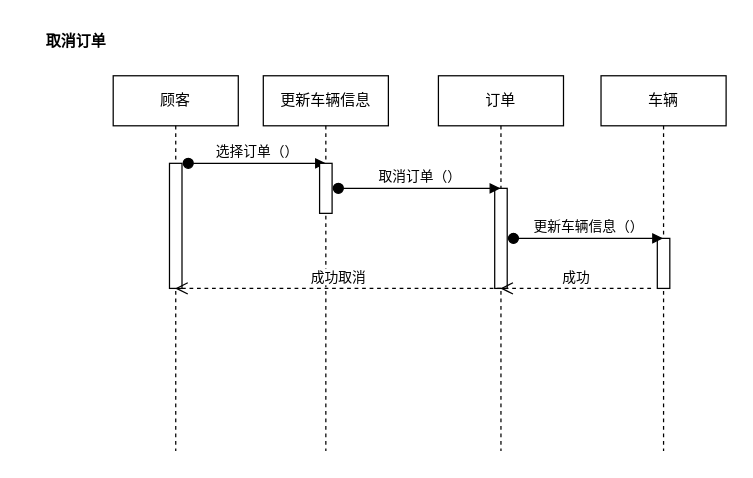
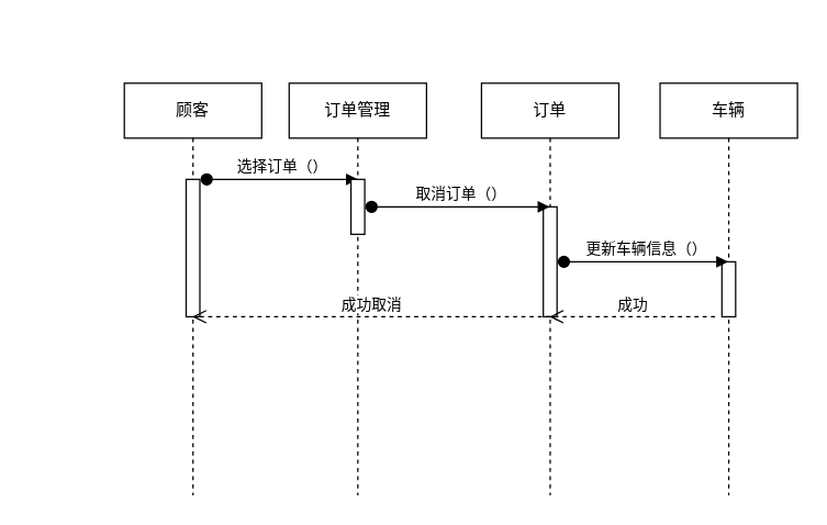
  <mxCell id="0" />
  <mxCell id="1" parent="0" />
  <mxCell id="2" value="顾客" style="shape=umlLifeline;perimeter=lifelinePerimeter;whiteSpace=wrap;html=1;container=1;dropTarget=0;collapsible=0;recursiveResize=0;outlineConnect=0;portConstraint=eastwest;newEdgeStyle={&quot;curved&quot;:0,&quot;rounded&quot;:0};" vertex="1" parent="1"><mxGeometry x="90" y="60" width="100" height="300" as="geometry" /></mxCell>
  <mxCell id="3" value="" style="html=1;points=[[0,0,0,0,5],[0,1,0,0,-5],[1,0,0,0,5],[1,1,0,0,-5]];perimeter=orthogonalPerimeter;outlineConnect=0;targetShapes=umlLifeline;portConstraint=eastwest;newEdgeStyle={&quot;curved&quot;:0,&quot;rounded&quot;:0};" vertex="1" parent="2"><mxGeometry x="45" y="70" width="10" height="100" as="geometry" /></mxCell>
  <mxCell id="4" value="选择订单（）" style="html=1;verticalAlign=bottom;startArrow=oval;startFill=1;endArrow=block;startSize=8;curved=0;rounded=0;" edge="1" parent="1"><mxGeometry width="60" relative="1" as="geometry"><mxPoint x="150" y="130" as="sourcePoint" /><mxPoint x="260" y="130" as="targetPoint" /></mxGeometry></mxCell>
- <mxCell id="5" value="更新车辆信息" style="shape=umlLifeline;perimeter=lifelinePerimeter;whiteSpace=wrap;html=1;container=1;dropTarget=0;collapsible=0;recursiveResize=0;outlineConnect=0;portConstraint=eastwest;newEdgeStyle={&quot;curved&quot;:0,&quot;rounded&quot;:0};" vertex="1" parent="1"><mxGeometry x="210" y="60" width="100" height="300" as="geometry" /></mxCell>
+ <mxCell id="5" value="订单管理" style="shape=umlLifeline;perimeter=lifelinePerimeter;whiteSpace=wrap;html=1;container=1;dropTarget=0;collapsible=0;recursiveResize=0;outlineConnect=0;portConstraint=eastwest;newEdgeStyle={&quot;curved&quot;:0,&quot;rounded&quot;:0};" vertex="1" parent="1"><mxGeometry x="210" y="60" width="100" height="300" as="geometry" /></mxCell>
  <mxCell id="6" value="" style="html=1;points=[[0,0,0,0,5],[0,1,0,0,-5],[1,0,0,0,5],[1,1,0,0,-5]];perimeter=orthogonalPerimeter;outlineConnect=0;targetShapes=umlLifeline;portConstraint=eastwest;newEdgeStyle={&quot;curved&quot;:0,&quot;rounded&quot;:0};" vertex="1" parent="5"><mxGeometry x="45" y="70" width="10" height="40" as="geometry" /></mxCell>
  <mxCell id="7" value="订单" style="shape=umlLifeline;perimeter=lifelinePerimeter;whiteSpace=wrap;html=1;container=1;dropTarget=0;collapsible=0;recursiveResize=0;outlineConnect=0;portConstraint=eastwest;newEdgeStyle={&quot;curved&quot;:0,&quot;rounded&quot;:0};" vertex="1" parent="1"><mxGeometry x="350" y="60" width="100" height="300" as="geometry" /></mxCell>
  <mxCell id="8" value="" style="html=1;points=[[0,0,0,0,5],[0,1,0,0,-5],[1,0,0,0,5],[1,1,0,0,-5]];perimeter=orthogonalPerimeter;outlineConnect=0;targetShapes=umlLifeline;portConstraint=eastwest;newEdgeStyle={&quot;curved&quot;:0,&quot;rounded&quot;:0};" vertex="1" parent="7"><mxGeometry x="45" y="90" width="10" height="80" as="geometry" /></mxCell>
  <mxCell id="9" value="取消订单（）" style="html=1;verticalAlign=bottom;startArrow=oval;startFill=1;endArrow=block;startSize=8;curved=0;rounded=0;" edge="1" parent="1" target="7"><mxGeometry width="60" relative="1" as="geometry"><mxPoint x="270" y="150" as="sourcePoint" /><mxPoint x="330" y="150" as="targetPoint" /></mxGeometry></mxCell>
  <mxCell id="10" value="车辆" style="shape=umlLifeline;perimeter=lifelinePerimeter;whiteSpace=wrap;html=1;container=1;dropTarget=0;collapsible=0;recursiveResize=0;outlineConnect=0;portConstraint=eastwest;newEdgeStyle={&quot;curved&quot;:0,&quot;rounded&quot;:0};" vertex="1" parent="1"><mxGeometry x="480" y="60" width="100" height="300" as="geometry" /></mxCell>
  <mxCell id="11" value="" style="html=1;points=[[0,0,0,0,5],[0,1,0,0,-5],[1,0,0,0,5],[1,1,0,0,-5]];perimeter=orthogonalPerimeter;outlineConnect=0;targetShapes=umlLifeline;portConstraint=eastwest;newEdgeStyle={&quot;curved&quot;:0,&quot;rounded&quot;:0};" vertex="1" parent="10"><mxGeometry x="45" y="130" width="10" height="40" as="geometry" /></mxCell>
  <mxCell id="12" value="更新车辆信息（）" style="html=1;verticalAlign=bottom;startArrow=oval;startFill=1;endArrow=block;startSize=8;curved=0;rounded=0;" edge="1" parent="1" target="10"><mxGeometry width="60" relative="1" as="geometry"><mxPoint x="410" y="190" as="sourcePoint" /><mxPoint x="470" y="190" as="targetPoint" /></mxGeometry></mxCell>
  <mxCell id="13" value="成功" style="html=1;verticalAlign=bottom;endArrow=open;dashed=1;endSize=8;curved=0;rounded=0;" edge="1" parent="1" target="7"><mxGeometry relative="1" as="geometry"><mxPoint x="520" y="230" as="sourcePoint" /><mxPoint x="440" y="230" as="targetPoint" /></mxGeometry></mxCell>
  <mxCell id="14" value="成功取消" style="html=1;verticalAlign=bottom;endArrow=open;dashed=1;endSize=8;curved=0;rounded=0;" edge="1" parent="1" target="2"><mxGeometry relative="1" as="geometry"><mxPoint x="400" y="230" as="sourcePoint" /><mxPoint x="320" y="230" as="targetPoint" /></mxGeometry></mxCell>
- <mxCell id="15" value="取消订单" style="text;align=center;fontStyle=1;verticalAlign=middle;spacingLeft=3;spacingRight=3;strokeColor=none;rotatable=0;points=[[0,0.5],[1,0.5]];portConstraint=eastwest;html=1;" vertex="1" parent="1"><mxGeometry x="20" y="20" width="80" height="26" as="geometry" /></mxCell>
